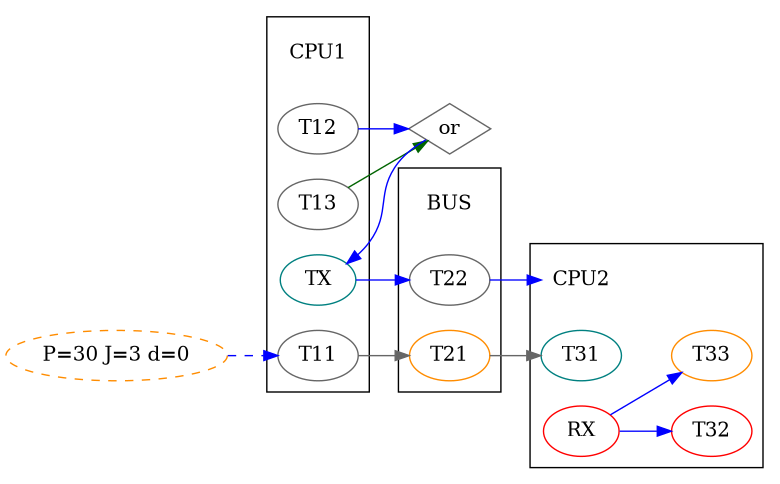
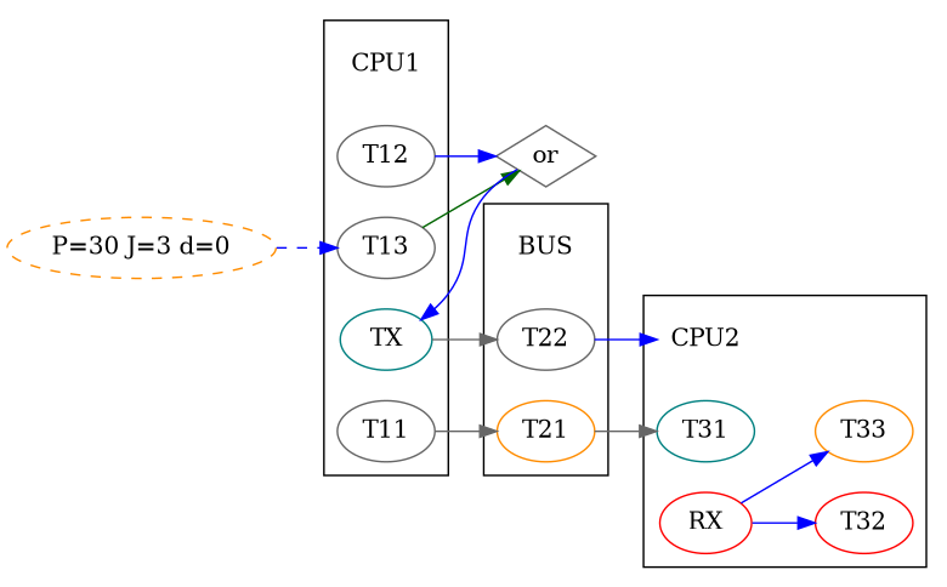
  strict digraph {
    compound=true
    ordering=out
    rankdir=LR
    remincross=true
    node [color=gray40]
    edge [color=blue constraint=True]
    CPU1 [color=darkorange shape=none]
    n2 [label=T13]
    n3 [label=T11]
    n4 [color=teal label=TX]
    n5 [label=T12]
    CPU2 [color=teal shape=none]
    n7 [color=teal label=T31]
    n8 [color=red label=T32]
    n9 [color=red label=RX]
    n10 [color=darkorange label=T33]
    BUS [color=red shape=none]
    n12 [color=darkorange label=T21]
    n13 [label=T22]
    n14 [label=or shape=diamond]
    "P=30 J=3 d=0" [color=darkorange style=dashed]
    subgraph cluster_1 {
      CPU1
      n2
      n3
      n4
      n5
    }
    subgraph cluster_2 {
      CPU2
      n7
      n8
      n9
      n10
    }
    subgraph cluster_3 {
      BUS
      n12
      n13
    }
    n2 -> n14 [color=darkgreen constraint=""]
    n3 -> n12 [color=gray40]
-   n4 -> n13
+   n4 -> n13 [color=gray40]
    n5 -> n14 [constraint=""]
    n9 -> n8
    n9 -> n10
    n12 -> n7 [color=gray40]
    n13 -> CPU2
    n14 -> n4
-   "P=30 J=3 d=0" -> n3 [style=dashed]
+   "P=30 J=3 d=0" -> n2 [style=dashed]
  }
